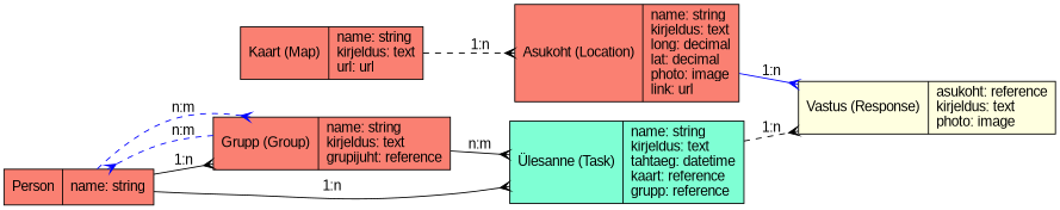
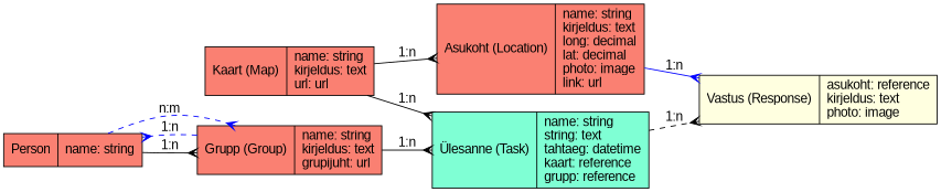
  digraph {
    fontname=Arial
    rankdir=LR
    splines=true
    node [fillcolor=salmon fontname=Arial shape=record style=filled]
    edge [arrowhead=crow fontname=Arial]
    n1 [label="{Kaart (Map)|name: string\lkirjeldus: text\lurl: url\l}"]
    n2 [label="{Asukoht (Location)|name: string\lkirjeldus: text\llong: decimal\llat: decimal\lphoto: image\llink: url\l}"]
-   n3 [fillcolor=aquamarine label="{Ülesanne (Task)|name: string\lkirjeldus: text\ltahtaeg: datetime\lkaart: reference\lgrupp: reference\l}"]
+   n3 [fillcolor=aquamarine label="{Ülesanne (Task)|name: string\lstring: text\ltahtaeg: datetime\lkaart: reference\lgrupp: reference\l}"]
    n4 [fillcolor=lightyellow label="{Vastus (Response)|asukoht: reference\lkirjeldus: text\lphoto: image\l}"]
-   n5 [label="{Grupp (Group)|name: string\lkirjeldus: text\lgrupijuht: reference\l}"]
+   n5 [label="{Grupp (Group)|name: string\lkirjeldus: text\lgrupijuht: url\l}"]
    n6 [label="{Person|name: string\l}"]
-   n1 -> n2 [label="1:n" style=dashed]
-   n6 -> n3 [label="1:n"]
+   n1 -> n2 [label="1:n"]
+   n1 -> n3 [label="1:n"]
    n2 -> n4 [color=blue label="1:n"]
    n3 -> n4 [label="1:n" style=dashed]
-   n5 -> n3 [label="n:m"]
-   n5 -> n6 [color=blue constraint=false label="n:m" style=dashed]
+   n5 -> n3 [label="1:n"]
+   n5 -> n6 [color=blue constraint=false label="1:n" style=dashed]
    n6 -> n5 [label="1:n"]
    n6 -> n5 [color=blue constraint=false label="n:m" style=dashed]
  }
